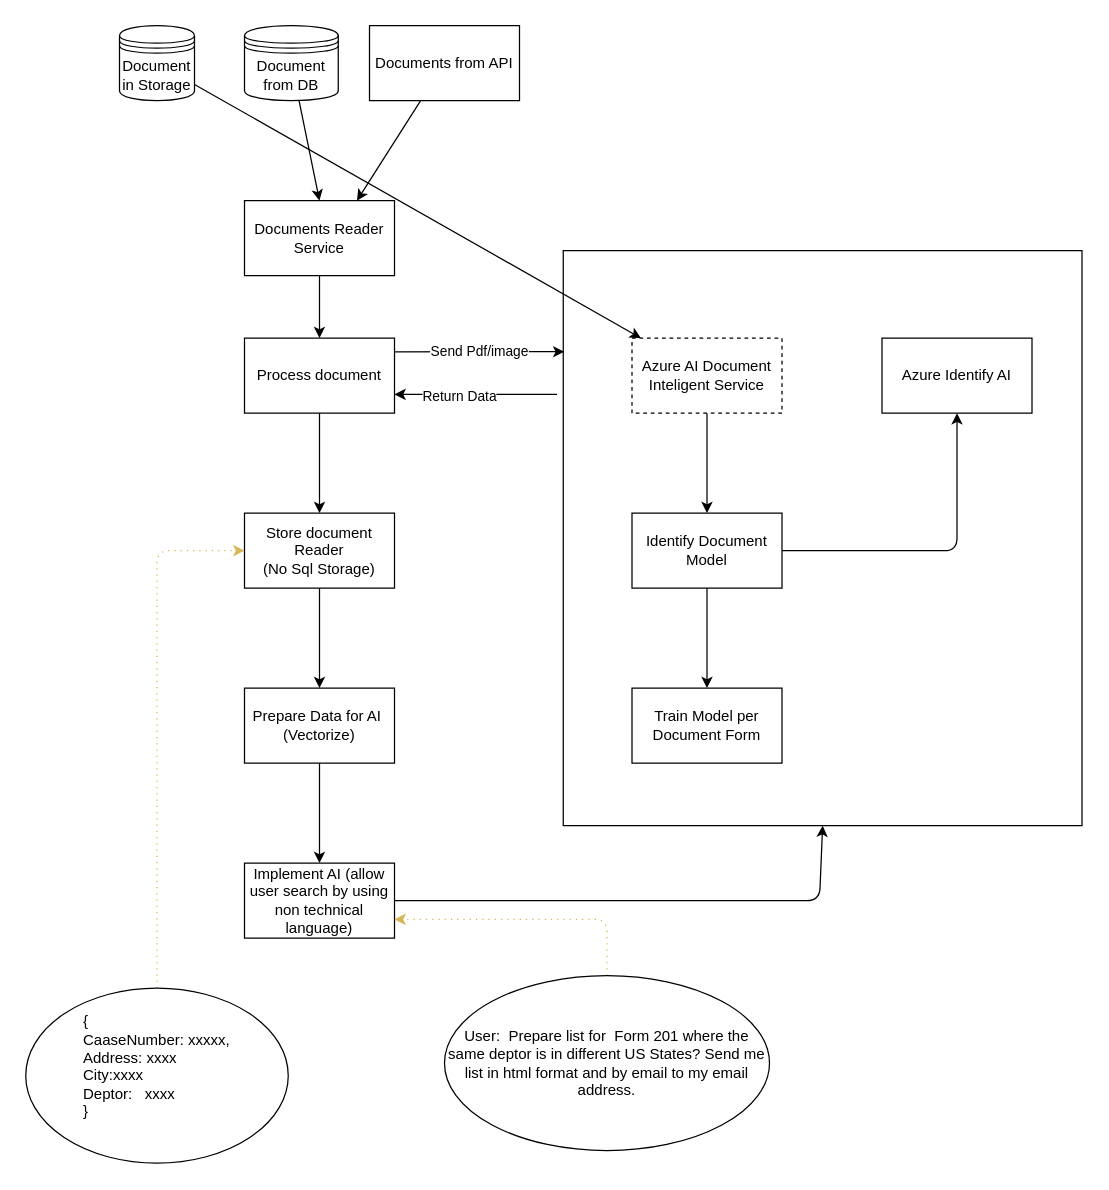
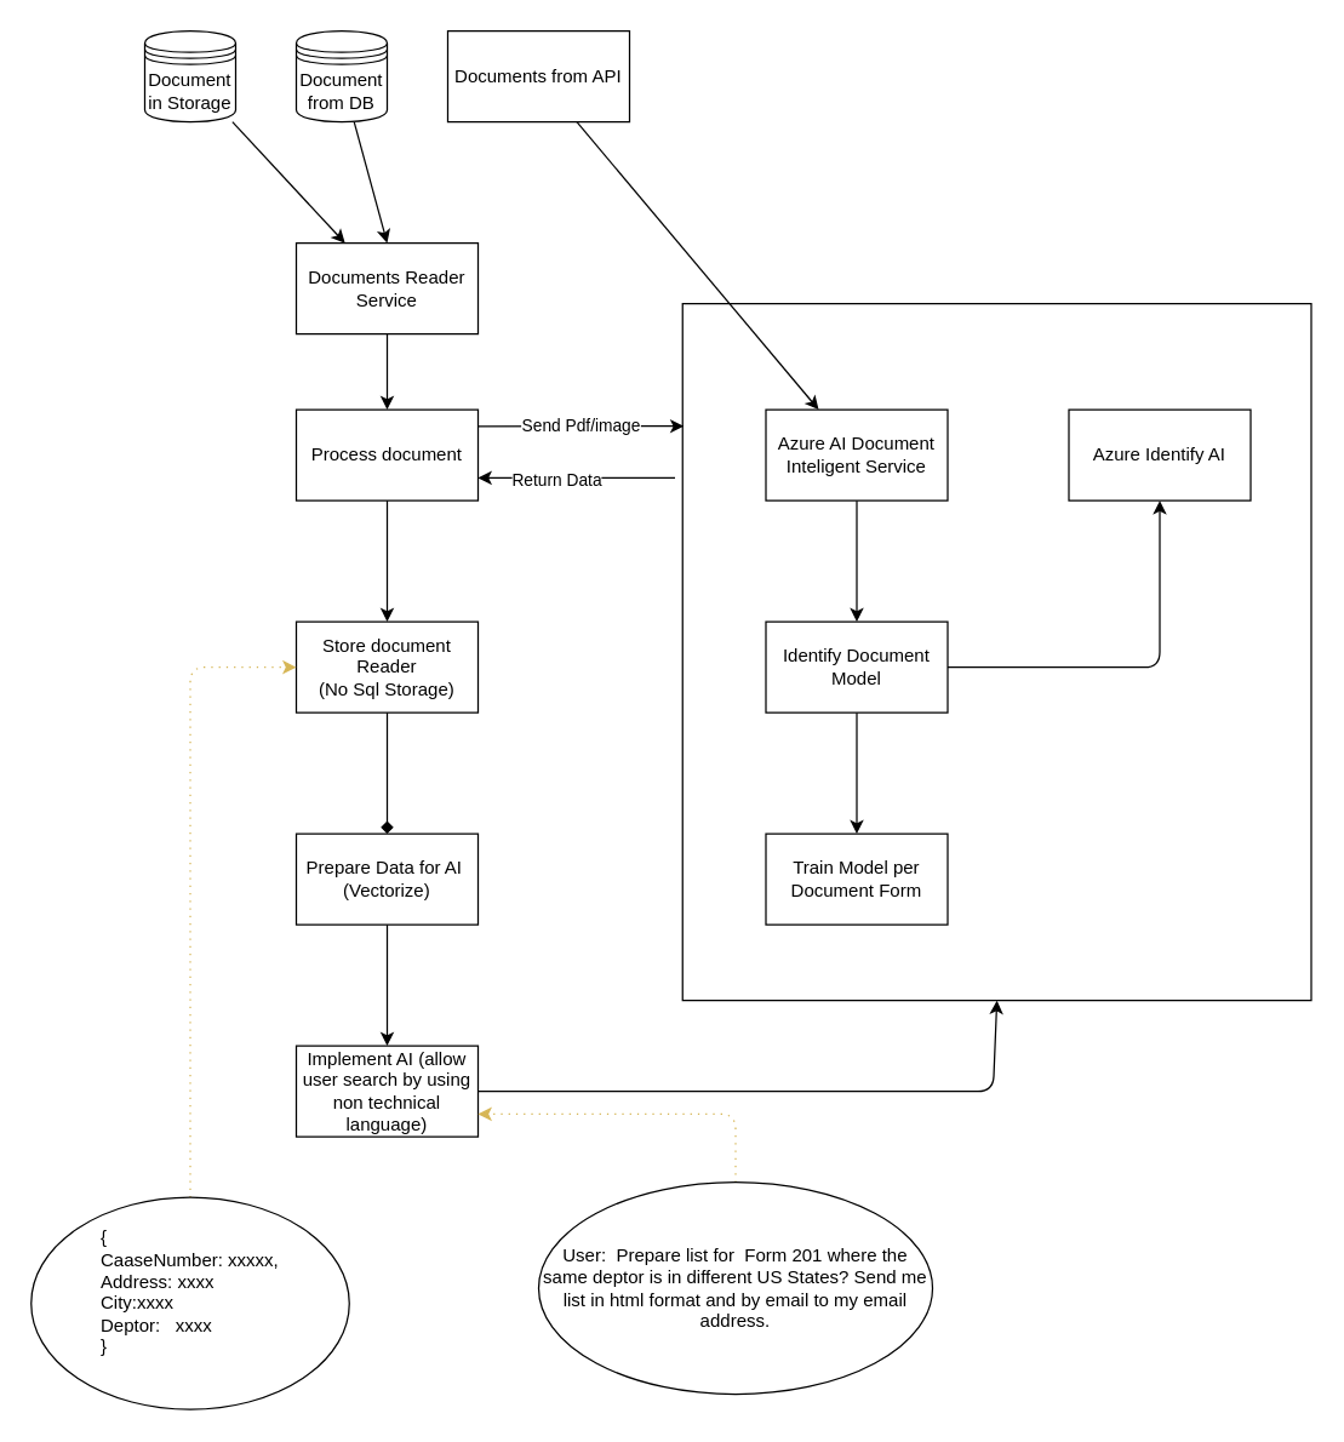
  <mxCell id="0" />
  <mxCell id="1" parent="0" />
  <mxCell id="2" style="edgeStyle=none;html=1;entryX=1;entryY=0.75;entryDx=0;entryDy=0;" edge="1" parent="1" target="15"><mxGeometry relative="1" as="geometry"><mxPoint x="445" y="315" as="sourcePoint" /></mxGeometry></mxCell>
  <mxCell id="3" value="Return Data" style="edgeLabel;html=1;align=center;verticalAlign=middle;resizable=0;points=[];" vertex="1" connectable="0" parent="2"><mxGeometry x="0.215" y="1" relative="1" as="geometry"><mxPoint as="offset" /></mxGeometry></mxCell>
  <mxCell id="4" value="" style="rounded=0;whiteSpace=wrap;html=1;" vertex="1" parent="1"><mxGeometry x="450" y="200" width="415" height="460" as="geometry" /></mxCell>
- <mxCell id="5" style="edgeStyle=none;html=1;" edge="1" parent="1" source="6" target="18"><mxGeometry relative="1" as="geometry" /></mxCell>
+ <mxCell id="5" style="edgeStyle=none;html=1;" edge="1" parent="1" source="6" target="12"><mxGeometry relative="1" as="geometry" /></mxCell>
  <mxCell id="6" value="Document in Storage" style="shape=datastore;whiteSpace=wrap;html=1;" vertex="1" parent="1"><mxGeometry x="95" y="20" width="60" height="60" as="geometry" /></mxCell>
  <mxCell id="7" style="edgeStyle=none;html=1;entryX=0.5;entryY=0;entryDx=0;entryDy=0;" edge="1" parent="1" source="8" target="12"><mxGeometry relative="1" as="geometry" /></mxCell>
- <mxCell id="8" value="Document from DB" style="shape=datastore;whiteSpace=wrap;html=1;" vertex="1" parent="1"><mxGeometry x="195" y="20" width="75" height="60" as="geometry" /></mxCell>
- <mxCell id="9" style="edgeStyle=none;html=1;entryX=0.75;entryY=0;entryDx=0;entryDy=0;" edge="1" parent="1" source="10" target="12"><mxGeometry relative="1" as="geometry" /></mxCell>
+ <mxCell id="8" value="Document from DB" style="shape=datastore;whiteSpace=wrap;html=1;" vertex="1" parent="1"><mxGeometry x="195" y="20" width="60" height="60" as="geometry" /></mxCell>
+ <mxCell id="9" style="edgeStyle=none;html=1;" edge="1" parent="1" source="10" target="18"><mxGeometry relative="1" as="geometry" /></mxCell>
  <mxCell id="10" value="Documents from API" style="rounded=0;whiteSpace=wrap;html=1;" vertex="1" parent="1"><mxGeometry x="295" y="20" width="120" height="60" as="geometry" /></mxCell>
  <mxCell id="11" value="" style="edgeStyle=none;html=1;" edge="1" parent="1" source="12" target="15"><mxGeometry relative="1" as="geometry" /></mxCell>
  <mxCell id="12" value="Documents Reader&lt;br&gt;Service" style="rounded=0;whiteSpace=wrap;html=1;" vertex="1" parent="1"><mxGeometry x="195" y="160" width="120" height="60" as="geometry" /></mxCell>
  <mxCell id="13" value="Send Pdf/image" style="edgeStyle=none;html=1;entryX=0.002;entryY=0.217;entryDx=0;entryDy=0;entryPerimeter=0;" edge="1" parent="1"><mxGeometry relative="1" as="geometry"><mxPoint x="450.83" y="280.82" as="targetPoint" /><mxPoint x="315" y="281" as="sourcePoint" /><Array as="points" /></mxGeometry></mxCell>
  <mxCell id="14" value="" style="edgeStyle=none;html=1;" edge="1" parent="1" source="15" target="24"><mxGeometry relative="1" as="geometry" /></mxCell>
  <mxCell id="15" value="Process document" style="rounded=0;whiteSpace=wrap;html=1;" vertex="1" parent="1"><mxGeometry x="195" y="270" width="120" height="60" as="geometry" /></mxCell>
  <mxCell id="16" value="" style="edgeStyle=none;html=1;exitX=1;exitY=0.5;exitDx=0;exitDy=0;" edge="1" parent="1" source="21" target="19"><mxGeometry relative="1" as="geometry"><Array as="points"><mxPoint x="765" y="440" /></Array></mxGeometry></mxCell>
  <mxCell id="17" value="" style="edgeStyle=none;html=1;" edge="1" parent="1" source="18" target="21"><mxGeometry relative="1" as="geometry" /></mxCell>
- <mxCell id="18" value="Azure AI Document Inteligent Service" style="rounded=0;whiteSpace=wrap;html=1;dashed=1;" vertex="1" parent="1"><mxGeometry x="505" y="270" width="120" height="60" as="geometry" /></mxCell>
+ <mxCell id="18" value="Azure AI Document Inteligent Service" style="rounded=0;whiteSpace=wrap;html=1;" vertex="1" parent="1"><mxGeometry x="505" y="270" width="120" height="60" as="geometry" /></mxCell>
  <mxCell id="19" value="Azure Identify AI" style="whiteSpace=wrap;html=1;rounded=0;" vertex="1" parent="1"><mxGeometry x="705" y="270" width="120" height="60" as="geometry" /></mxCell>
  <mxCell id="20" value="" style="edgeStyle=none;html=1;" edge="1" parent="1" source="21" target="22"><mxGeometry relative="1" as="geometry" /></mxCell>
  <mxCell id="21" value="Identify Document Model" style="whiteSpace=wrap;html=1;rounded=0;" vertex="1" parent="1"><mxGeometry x="505" y="410" width="120" height="60" as="geometry" /></mxCell>
  <mxCell id="22" value="Train Model per Document Form" style="whiteSpace=wrap;html=1;rounded=0;" vertex="1" parent="1"><mxGeometry x="505" y="550" width="120" height="60" as="geometry" /></mxCell>
- <mxCell id="23" value="" style="edgeStyle=none;html=1;" edge="1" parent="1" source="24" target="26"><mxGeometry relative="1" as="geometry" /></mxCell>
+ <mxCell id="23" value="" style="edgeStyle=none;html=1;endArrow=diamond;" edge="1" parent="1" source="24" target="26"><mxGeometry relative="1" as="geometry" /></mxCell>
  <mxCell id="24" value="Store document Reader&lt;br&gt;(No Sql Storage)" style="whiteSpace=wrap;html=1;rounded=0;" vertex="1" parent="1"><mxGeometry x="195" y="410" width="120" height="60" as="geometry" /></mxCell>
  <mxCell id="25" value="" style="edgeStyle=none;html=1;" edge="1" parent="1" source="26" target="28"><mxGeometry relative="1" as="geometry" /></mxCell>
  <mxCell id="26" value="Prepare Data for AI&amp;nbsp;&lt;br&gt;(Vectorize)" style="whiteSpace=wrap;html=1;rounded=0;" vertex="1" parent="1"><mxGeometry x="195" y="550" width="120" height="60" as="geometry" /></mxCell>
  <mxCell id="27" style="edgeStyle=none;html=1;entryX=0.5;entryY=1;entryDx=0;entryDy=0;" edge="1" parent="1" source="28" target="4"><mxGeometry relative="1" as="geometry"><Array as="points"><mxPoint x="655" y="720" /></Array></mxGeometry></mxCell>
  <mxCell id="28" value="Implement AI (allow user search by using non technical language)" style="whiteSpace=wrap;html=1;rounded=0;" vertex="1" parent="1"><mxGeometry x="195" y="690" width="120" height="60" as="geometry" /></mxCell>
  <mxCell id="29" style="edgeStyle=none;html=1;entryX=0;entryY=0.5;entryDx=0;entryDy=0;fillColor=#fff2cc;strokeColor=#d6b656;dashed=1;dashPattern=1 4;" edge="1" parent="1" source="30" target="24"><mxGeometry relative="1" as="geometry"><Array as="points"><mxPoint x="125" y="440" /></Array></mxGeometry></mxCell>
  <mxCell id="30" value="&lt;div style=&quot;text-align: left;&quot;&gt;&lt;span style=&quot;background-color: transparent;&quot;&gt;{&lt;/span&gt;&lt;/div&gt;&lt;div&gt;&lt;div style=&quot;text-align: left;&quot;&gt;&lt;span style=&quot;background-color: transparent;&quot;&gt;CaaseNumber: xxxxx,&lt;/span&gt;&lt;/div&gt;&lt;div style=&quot;text-align: left;&quot;&gt;&lt;span style=&quot;background-color: transparent;&quot;&gt;Address: xxxx&amp;nbsp;&lt;/span&gt;&lt;/div&gt;&lt;div style=&quot;text-align: left;&quot;&gt;&lt;span style=&quot;background-color: transparent;&quot;&gt;City:xxxx&lt;/span&gt;&lt;/div&gt;&lt;div style=&quot;text-align: left;&quot;&gt;&lt;span style=&quot;background-color: transparent;&quot;&gt;Deptor:&amp;nbsp; &amp;nbsp;xxxx&lt;/span&gt;&lt;/div&gt;&lt;div style=&quot;text-align: left;&quot;&gt;&lt;span style=&quot;background-color: transparent;&quot;&gt;}&lt;/span&gt;&lt;/div&gt;&lt;br&gt;&lt;/div&gt;" style="ellipse;whiteSpace=wrap;html=1;" vertex="1" parent="1"><mxGeometry x="20" y="790" width="210" height="140" as="geometry" /></mxCell>
  <mxCell id="31" style="edgeStyle=none;html=1;entryX=1;entryY=0.75;entryDx=0;entryDy=0;fillColor=#fff2cc;strokeColor=#d6b656;dashed=1;dashPattern=1 4;" edge="1" parent="1" source="32" target="28"><mxGeometry relative="1" as="geometry"><Array as="points"><mxPoint x="485" y="735" /></Array></mxGeometry></mxCell>
  <mxCell id="32" value="User:&amp;nbsp; Prepare list for&amp;nbsp; Form 201 where the same deptor is in different US States? Send me list in html format and by email to my email address." style="ellipse;whiteSpace=wrap;html=1;align=center;" vertex="1" parent="1"><mxGeometry x="355" y="780" width="260" height="140" as="geometry" /></mxCell>
